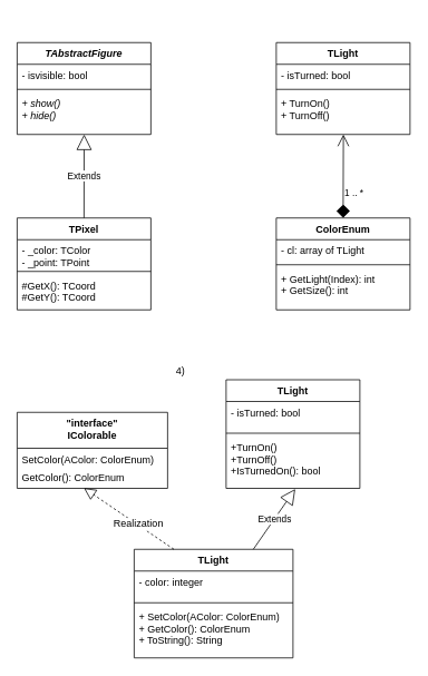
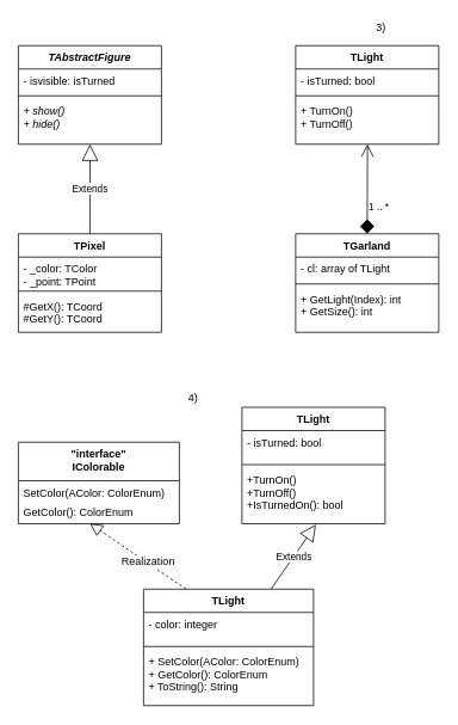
  <mxCell id="0" />
  <mxCell id="1" parent="0" />
  <mxCell id="2" value="TAbstractFigure" style="swimlane;fontStyle=3;align=center;verticalAlign=top;childLayout=stackLayout;horizontal=1;startSize=26;horizontalStack=0;resizeParent=1;resizeParentMax=0;resizeLast=0;collapsible=1;marginBottom=0;" vertex="1" parent="1"><mxGeometry x="20" y="50.33" width="160" height="110" as="geometry" /></mxCell>
- <mxCell id="3" value="- isvisible: bool" style="text;strokeColor=none;fillColor=none;align=left;verticalAlign=top;spacingLeft=4;spacingRight=4;overflow=hidden;rotatable=0;points=[[0,0.5],[1,0.5]];portConstraint=eastwest;" vertex="1" parent="2"><mxGeometry y="26" width="160" height="26" as="geometry" /></mxCell>
+ <mxCell id="3" value="- isvisible: isTurned" style="text;strokeColor=none;fillColor=none;align=left;verticalAlign=top;spacingLeft=4;spacingRight=4;overflow=hidden;rotatable=0;points=[[0,0.5],[1,0.5]];portConstraint=eastwest;" vertex="1" parent="2"><mxGeometry y="26" width="160" height="26" as="geometry" /></mxCell>
  <mxCell id="4" value="" style="line;strokeWidth=1;fillColor=none;align=left;verticalAlign=middle;spacingTop=-1;spacingLeft=3;spacingRight=3;rotatable=0;labelPosition=right;points=[];portConstraint=eastwest;" vertex="1" parent="2"><mxGeometry y="52" width="160" height="8" as="geometry" /></mxCell>
  <mxCell id="5" value="+ show()&#10;+ hide()" style="text;strokeColor=none;fillColor=none;align=left;verticalAlign=top;spacingLeft=4;spacingRight=4;overflow=hidden;rotatable=0;points=[[0,0.5],[1,0.5]];portConstraint=eastwest;fontStyle=2" vertex="1" parent="2"><mxGeometry y="60" width="160" height="50" as="geometry" /></mxCell>
  <mxCell id="6" value="TPixel" style="swimlane;fontStyle=1;align=center;verticalAlign=top;childLayout=stackLayout;horizontal=1;startSize=26;horizontalStack=0;resizeParent=1;resizeParentMax=0;resizeLast=0;collapsible=1;marginBottom=0;" vertex="1" parent="1"><mxGeometry x="20" y="260.33" width="160" height="110" as="geometry" /></mxCell>
  <mxCell id="7" value="- _color: TColor&#10;- _point: TPoint" style="text;strokeColor=none;fillColor=none;align=left;verticalAlign=top;spacingLeft=4;spacingRight=4;overflow=hidden;rotatable=0;points=[[0,0.5],[1,0.5]];portConstraint=eastwest;" vertex="1" parent="6"><mxGeometry y="26" width="160" height="34" as="geometry" /></mxCell>
  <mxCell id="8" value="" style="line;strokeWidth=1;fillColor=none;align=left;verticalAlign=middle;spacingTop=-1;spacingLeft=3;spacingRight=3;rotatable=0;labelPosition=right;points=[];portConstraint=eastwest;" vertex="1" parent="6"><mxGeometry y="60" width="160" height="8" as="geometry" /></mxCell>
  <mxCell id="9" value="#GetX(): TCoord&#10;#GetY(): TCoord" style="text;strokeColor=none;fillColor=none;align=left;verticalAlign=top;spacingLeft=4;spacingRight=4;overflow=hidden;rotatable=0;points=[[0,0.5],[1,0.5]];portConstraint=eastwest;" vertex="1" parent="6"><mxGeometry y="68" width="160" height="42" as="geometry" /></mxCell>
  <mxCell id="10" value="Extends" style="endArrow=block;endSize=16;endFill=0;html=1;exitX=0.5;exitY=0;exitDx=0;exitDy=0;entryX=0.501;entryY=1.001;entryDx=0;entryDy=0;entryPerimeter=0;" edge="1" parent="1" source="6" target="5"><mxGeometry width="160" relative="1" as="geometry"><mxPoint x="-30" y="310.33" as="sourcePoint" /><mxPoint x="-30" y="210.33" as="targetPoint" /></mxGeometry></mxCell>
  <mxCell id="11" value="TLight" style="swimlane;fontStyle=1;align=center;verticalAlign=top;childLayout=stackLayout;horizontal=1;startSize=26;horizontalStack=0;resizeParent=1;resizeParentMax=0;resizeLast=0;collapsible=1;marginBottom=0;" vertex="1" parent="1"><mxGeometry x="330" y="50.33" width="160" height="110" as="geometry"><mxRectangle x="830" y="290" width="70" height="26" as="alternateBounds" /></mxGeometry></mxCell>
  <mxCell id="12" value="- isTurned: bool" style="text;strokeColor=none;fillColor=none;align=left;verticalAlign=top;spacingLeft=4;spacingRight=4;overflow=hidden;rotatable=0;points=[[0,0.5],[1,0.5]];portConstraint=eastwest;" vertex="1" parent="11"><mxGeometry y="26" width="160" height="26" as="geometry" /></mxCell>
  <mxCell id="13" value="" style="line;strokeWidth=1;fillColor=none;align=left;verticalAlign=middle;spacingTop=-1;spacingLeft=3;spacingRight=3;rotatable=0;labelPosition=right;points=[];portConstraint=eastwest;" vertex="1" parent="11"><mxGeometry y="52" width="160" height="8" as="geometry" /></mxCell>
  <mxCell id="14" value="+ TurnOn()&#10;+ TurnOff()" style="text;strokeColor=none;fillColor=none;align=left;verticalAlign=top;spacingLeft=4;spacingRight=4;overflow=hidden;rotatable=0;points=[[0,0.5],[1,0.5]];portConstraint=eastwest;fontStyle=0" vertex="1" parent="11"><mxGeometry y="60" width="160" height="50" as="geometry" /></mxCell>
- <mxCell id="15" value="ColorEnum" style="swimlane;fontStyle=1;align=center;verticalAlign=top;childLayout=stackLayout;horizontal=1;startSize=26;horizontalStack=0;resizeParent=1;resizeParentMax=0;resizeLast=0;collapsible=1;marginBottom=0;" vertex="1" parent="1"><mxGeometry x="330" y="260.33" width="160" height="110" as="geometry" /></mxCell>
+ <mxCell id="15" value="TGarland" style="swimlane;fontStyle=1;align=center;verticalAlign=top;childLayout=stackLayout;horizontal=1;startSize=26;horizontalStack=0;resizeParent=1;resizeParentMax=0;resizeLast=0;collapsible=1;marginBottom=0;" vertex="1" parent="1"><mxGeometry x="330" y="260.33" width="160" height="110" as="geometry" /></mxCell>
  <mxCell id="16" value="- cl: array of TLight" style="text;strokeColor=none;fillColor=none;align=left;verticalAlign=top;spacingLeft=4;spacingRight=4;overflow=hidden;rotatable=0;points=[[0,0.5],[1,0.5]];portConstraint=eastwest;" vertex="1" parent="15"><mxGeometry y="26" width="160" height="26" as="geometry" /></mxCell>
  <mxCell id="17" value="" style="line;strokeWidth=1;fillColor=none;align=left;verticalAlign=middle;spacingTop=-1;spacingLeft=3;spacingRight=3;rotatable=0;labelPosition=right;points=[];portConstraint=eastwest;" vertex="1" parent="15"><mxGeometry y="52" width="160" height="8" as="geometry" /></mxCell>
  <mxCell id="18" value="+ GetLight(Index): int&#10;+ GetSize(): int" style="text;strokeColor=none;fillColor=none;align=left;verticalAlign=top;spacingLeft=4;spacingRight=4;overflow=hidden;rotatable=0;points=[[0,0.5],[1,0.5]];portConstraint=eastwest;fontStyle=0" vertex="1" parent="15"><mxGeometry y="60" width="160" height="50" as="geometry" /></mxCell>
  <mxCell id="19" value="1 .. *" style="endArrow=open;html=1;endSize=12;startArrow=diamond;startSize=14;startFill=1;align=left;verticalAlign=bottom;exitX=0.5;exitY=0;exitDx=0;exitDy=0;entryX=0.502;entryY=1;entryDx=0;entryDy=0;entryPerimeter=0;" edge="1" parent="1" source="15" target="14"><mxGeometry x="-0.6" relative="1" as="geometry"><mxPoint x="419.91" y="250.33" as="sourcePoint" /><mxPoint x="420" y="180.33" as="targetPoint" /><mxPoint as="offset" /></mxGeometry></mxCell>
  <mxCell id="20" value="&quot;interface&quot;&#10;IColorable" style="swimlane;fontStyle=1;align=center;verticalAlign=top;childLayout=stackLayout;horizontal=1;startSize=43;horizontalStack=0;resizeParent=1;resizeParentMax=0;resizeLast=0;collapsible=1;marginBottom=0;" vertex="1" parent="1"><mxGeometry x="20" y="493" width="180" height="91" as="geometry"><mxRectangle x="520" y="716" width="160" height="43" as="alternateBounds" /></mxGeometry></mxCell>
  <mxCell id="21" value="SetColor(AColor: ColorEnum)" style="text;strokeColor=none;fillColor=none;align=left;verticalAlign=top;spacingLeft=4;spacingRight=4;overflow=hidden;rotatable=0;points=[[0,0.5],[1,0.5]];portConstraint=eastwest;" vertex="1" parent="20"><mxGeometry y="43" width="180" height="22" as="geometry" /></mxCell>
  <mxCell id="22" value="GetColor(): ColorEnum" style="text;strokeColor=none;fillColor=none;align=left;verticalAlign=top;spacingLeft=4;spacingRight=4;overflow=hidden;rotatable=0;points=[[0,0.5],[1,0.5]];portConstraint=eastwest;" vertex="1" parent="20"><mxGeometry y="65" width="180" height="26" as="geometry" /></mxCell>
  <mxCell id="23" value="TLight" style="swimlane;fontStyle=1;align=center;verticalAlign=top;childLayout=stackLayout;horizontal=1;startSize=26;horizontalStack=0;resizeParent=1;resizeParentMax=0;resizeLast=0;collapsible=1;marginBottom=0;" vertex="1" parent="1"><mxGeometry x="270" y="454" width="160" height="130" as="geometry" /></mxCell>
  <mxCell id="24" value="- isTurned: bool" style="text;strokeColor=none;fillColor=none;align=left;verticalAlign=top;spacingLeft=4;spacingRight=4;overflow=hidden;rotatable=0;points=[[0,0.5],[1,0.5]];portConstraint=eastwest;" vertex="1" parent="23"><mxGeometry y="26" width="160" height="34" as="geometry" /></mxCell>
  <mxCell id="25" value="" style="line;strokeWidth=1;fillColor=none;align=left;verticalAlign=middle;spacingTop=-1;spacingLeft=3;spacingRight=3;rotatable=0;labelPosition=right;points=[];portConstraint=eastwest;" vertex="1" parent="23"><mxGeometry y="60" width="160" height="8" as="geometry" /></mxCell>
  <mxCell id="26" value="+TurnOn()&#10;+TurnOff()&#10;+IsTurnedOn(): bool" style="text;strokeColor=none;fillColor=none;align=left;verticalAlign=top;spacingLeft=4;spacingRight=4;overflow=hidden;rotatable=0;points=[[0,0.5],[1,0.5]];portConstraint=eastwest;" vertex="1" parent="23"><mxGeometry y="68" width="160" height="62" as="geometry" /></mxCell>
  <mxCell id="27" value="TLight" style="swimlane;fontStyle=1;align=center;verticalAlign=top;childLayout=stackLayout;horizontal=1;startSize=26;horizontalStack=0;resizeParent=1;resizeParentMax=0;resizeLast=0;collapsible=1;marginBottom=0;" vertex="1" parent="1"><mxGeometry x="160" y="657" width="190" height="130" as="geometry" /></mxCell>
  <mxCell id="28" value="- color: integer" style="text;strokeColor=none;fillColor=none;align=left;verticalAlign=top;spacingLeft=4;spacingRight=4;overflow=hidden;rotatable=0;points=[[0,0.5],[1,0.5]];portConstraint=eastwest;" vertex="1" parent="27"><mxGeometry y="26" width="190" height="34" as="geometry" /></mxCell>
  <mxCell id="29" value="" style="line;strokeWidth=1;fillColor=none;align=left;verticalAlign=middle;spacingTop=-1;spacingLeft=3;spacingRight=3;rotatable=0;labelPosition=right;points=[];portConstraint=eastwest;" vertex="1" parent="27"><mxGeometry y="60" width="190" height="8" as="geometry" /></mxCell>
  <mxCell id="30" value="+ SetColor(AColor: ColorEnum)&#10;+ GetColor(): ColorEnum&#10;+ ToString(): String" style="text;strokeColor=none;fillColor=none;align=left;verticalAlign=top;spacingLeft=4;spacingRight=4;overflow=hidden;rotatable=0;points=[[0,0.5],[1,0.5]];portConstraint=eastwest;" vertex="1" parent="27"><mxGeometry y="68" width="190" height="62" as="geometry" /></mxCell>
  <mxCell id="31" value="Extends" style="endArrow=block;endSize=16;endFill=0;html=1;entryX=0.517;entryY=1.013;entryDx=0;entryDy=0;entryPerimeter=0;exitX=0.75;exitY=0;exitDx=0;exitDy=0;" edge="1" parent="1" source="27" target="26"><mxGeometry width="160" relative="1" as="geometry"><mxPoint x="0" y="847" as="sourcePoint" /><mxPoint x="160" y="847" as="targetPoint" /></mxGeometry></mxCell>
  <mxCell id="32" value="" style="endArrow=block;dashed=1;endFill=0;endSize=12;html=1;entryX=0.444;entryY=0.989;entryDx=0;entryDy=0;entryPerimeter=0;exitX=0.25;exitY=0;exitDx=0;exitDy=0;" edge="1" parent="1" source="27" target="22"><mxGeometry width="160" relative="1" as="geometry"><mxPoint x="20" y="807" as="sourcePoint" /><mxPoint x="180" y="807" as="targetPoint" /></mxGeometry></mxCell>
  <mxCell id="33" value="Realization" style="text;html=1;align=center;verticalAlign=middle;resizable=0;points=[];;autosize=1;fontColor=#000000;labelBorderColor=none;labelBackgroundColor=#ffffff;" vertex="1" parent="1"><mxGeometry x="130" y="617" width="70" height="20" as="geometry" /></mxCell>
+ <mxCell id="34" value="3)" style="text;html=1;align=center;verticalAlign=middle;resizable=0;points=[];;autosize=1;fontColor=#000000;" vertex="1" parent="1"><mxGeometry x="410" y="20.33" width="30" height="20" as="geometry" /></mxCell>
  <mxCell id="35" value="4)" style="text;html=1;align=center;verticalAlign=middle;resizable=0;points=[];;autosize=1;fontColor=#000000;" vertex="1" parent="1"><mxGeometry x="200" y="434" width="30" height="20" as="geometry" /></mxCell>
